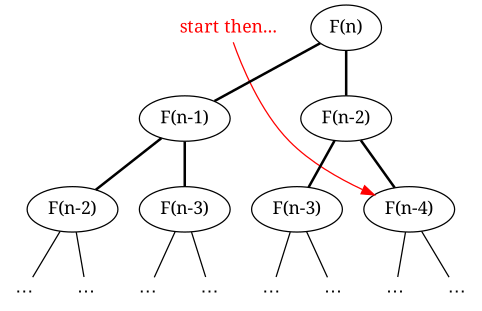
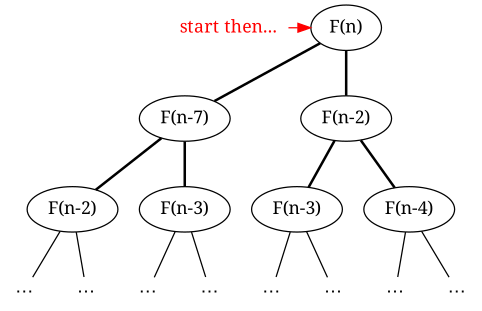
  graph {
    fontname="Noto Serif"
    node [fontname="Noto Serif" shape=plaintext]
    edge [fontname="Noto Serif" penwidth=1]
    n1 [fontcolor=red height=.1 label="start then..." width=.1]
    n2 [label="F(n)" shape=""]
-   n3 [label="F(n-1)" shape=""]
+   n3 [label="F(n-7)" shape=""]
    n4 [label="F(n-2)" shape=""]
    n5 [label="F(n-2)" shape=""]
    n6 [label="F(n-3)" shape=""]
    n7 [label="F(n-3)" shape=""]
    n8 [label="F(n-4)" shape=""]
    n9 [height=.1 label="⋯" width=.1]
    n10 [height=.1 label="⋯" width=.1]
    n11 [height=.1 label="⋯" width=.1]
    n12 [height=.1 label="⋯" width=.1]
    n13 [height=.1 label="⋯" width=.1]
    n14 [height=.1 label="⋯" width=.1]
    n15 [height=.1 label="⋯" width=.1]
    n16 [height=.1 label="⋯" width=.1]
    subgraph sub_1 {
      rank=same
      n1
      n2
    }
    subgraph sub_2 {
      rank=same
      n3
      n4
    }
    subgraph sub_3 {
      rank=same
      n5
      n6
      n7
      n8
    }
    subgraph sub_4 {
      rank=same
      n9
      n10
      n11
      n12
      n13
      n14
      n15
      n16
    }
-   n1 -- n8 [color=red dir=forward]
+   n1 -- n2 [color=red dir=forward]
    n2 -- n3 [penwidth=2]
    n2 -- n4 [penwidth=2]
    n3 -- n4 [style=invisible]
    n3 -- n5 [penwidth=2]
    n3 -- n6 [penwidth=2]
    n4 -- n7 [penwidth=2]
    n4 -- n8 [penwidth=2]
    n5 -- n6 [style=invisible]
    n5 -- n9
    n5 -- n10
    n6 -- n11
    n6 -- n12
    n7 -- n8 [style=invisible]
    n7 -- n13
    n7 -- n14
    n8 -- n15
    n8 -- n16
    n9 -- n10 [style=invisible]
    n10 -- n11 [style=invisible]
    n11 -- n12 [style=invisible]
    n12 -- n13 [style=invisible]
    n13 -- n14 [style=invisible]
    n14 -- n15 [style=invisible]
    n15 -- n16 [style=invisible]
  }
